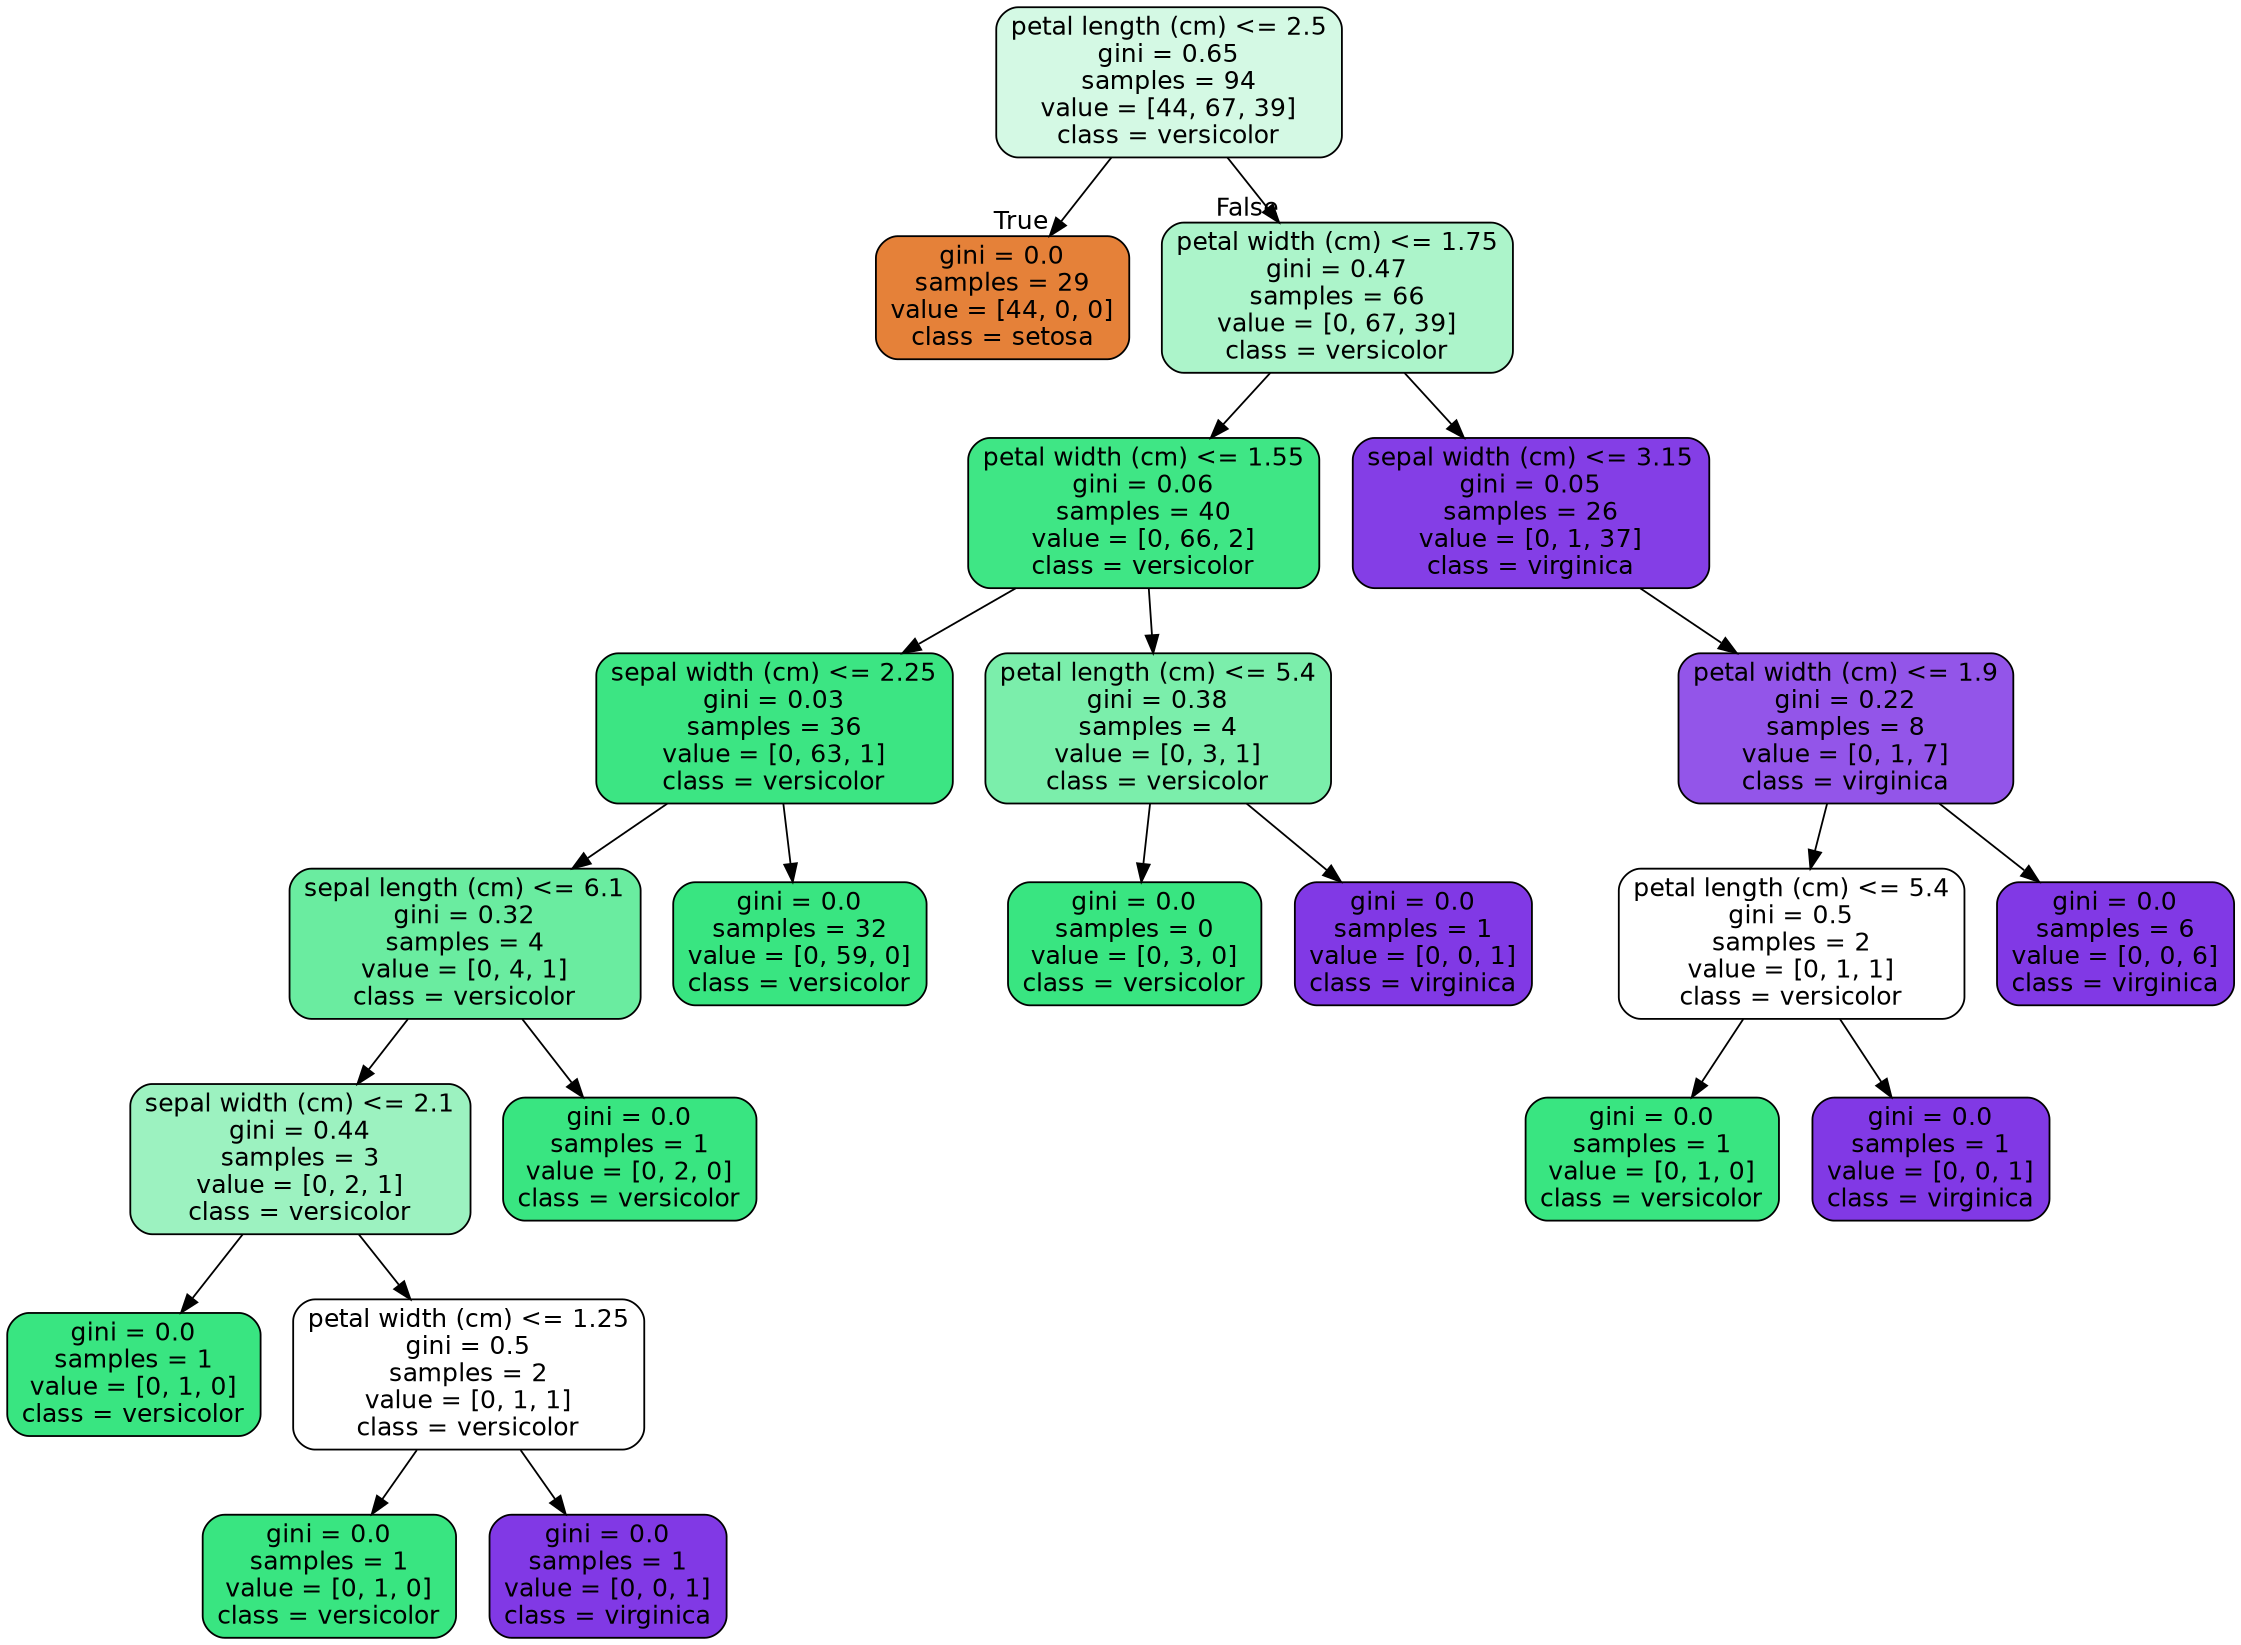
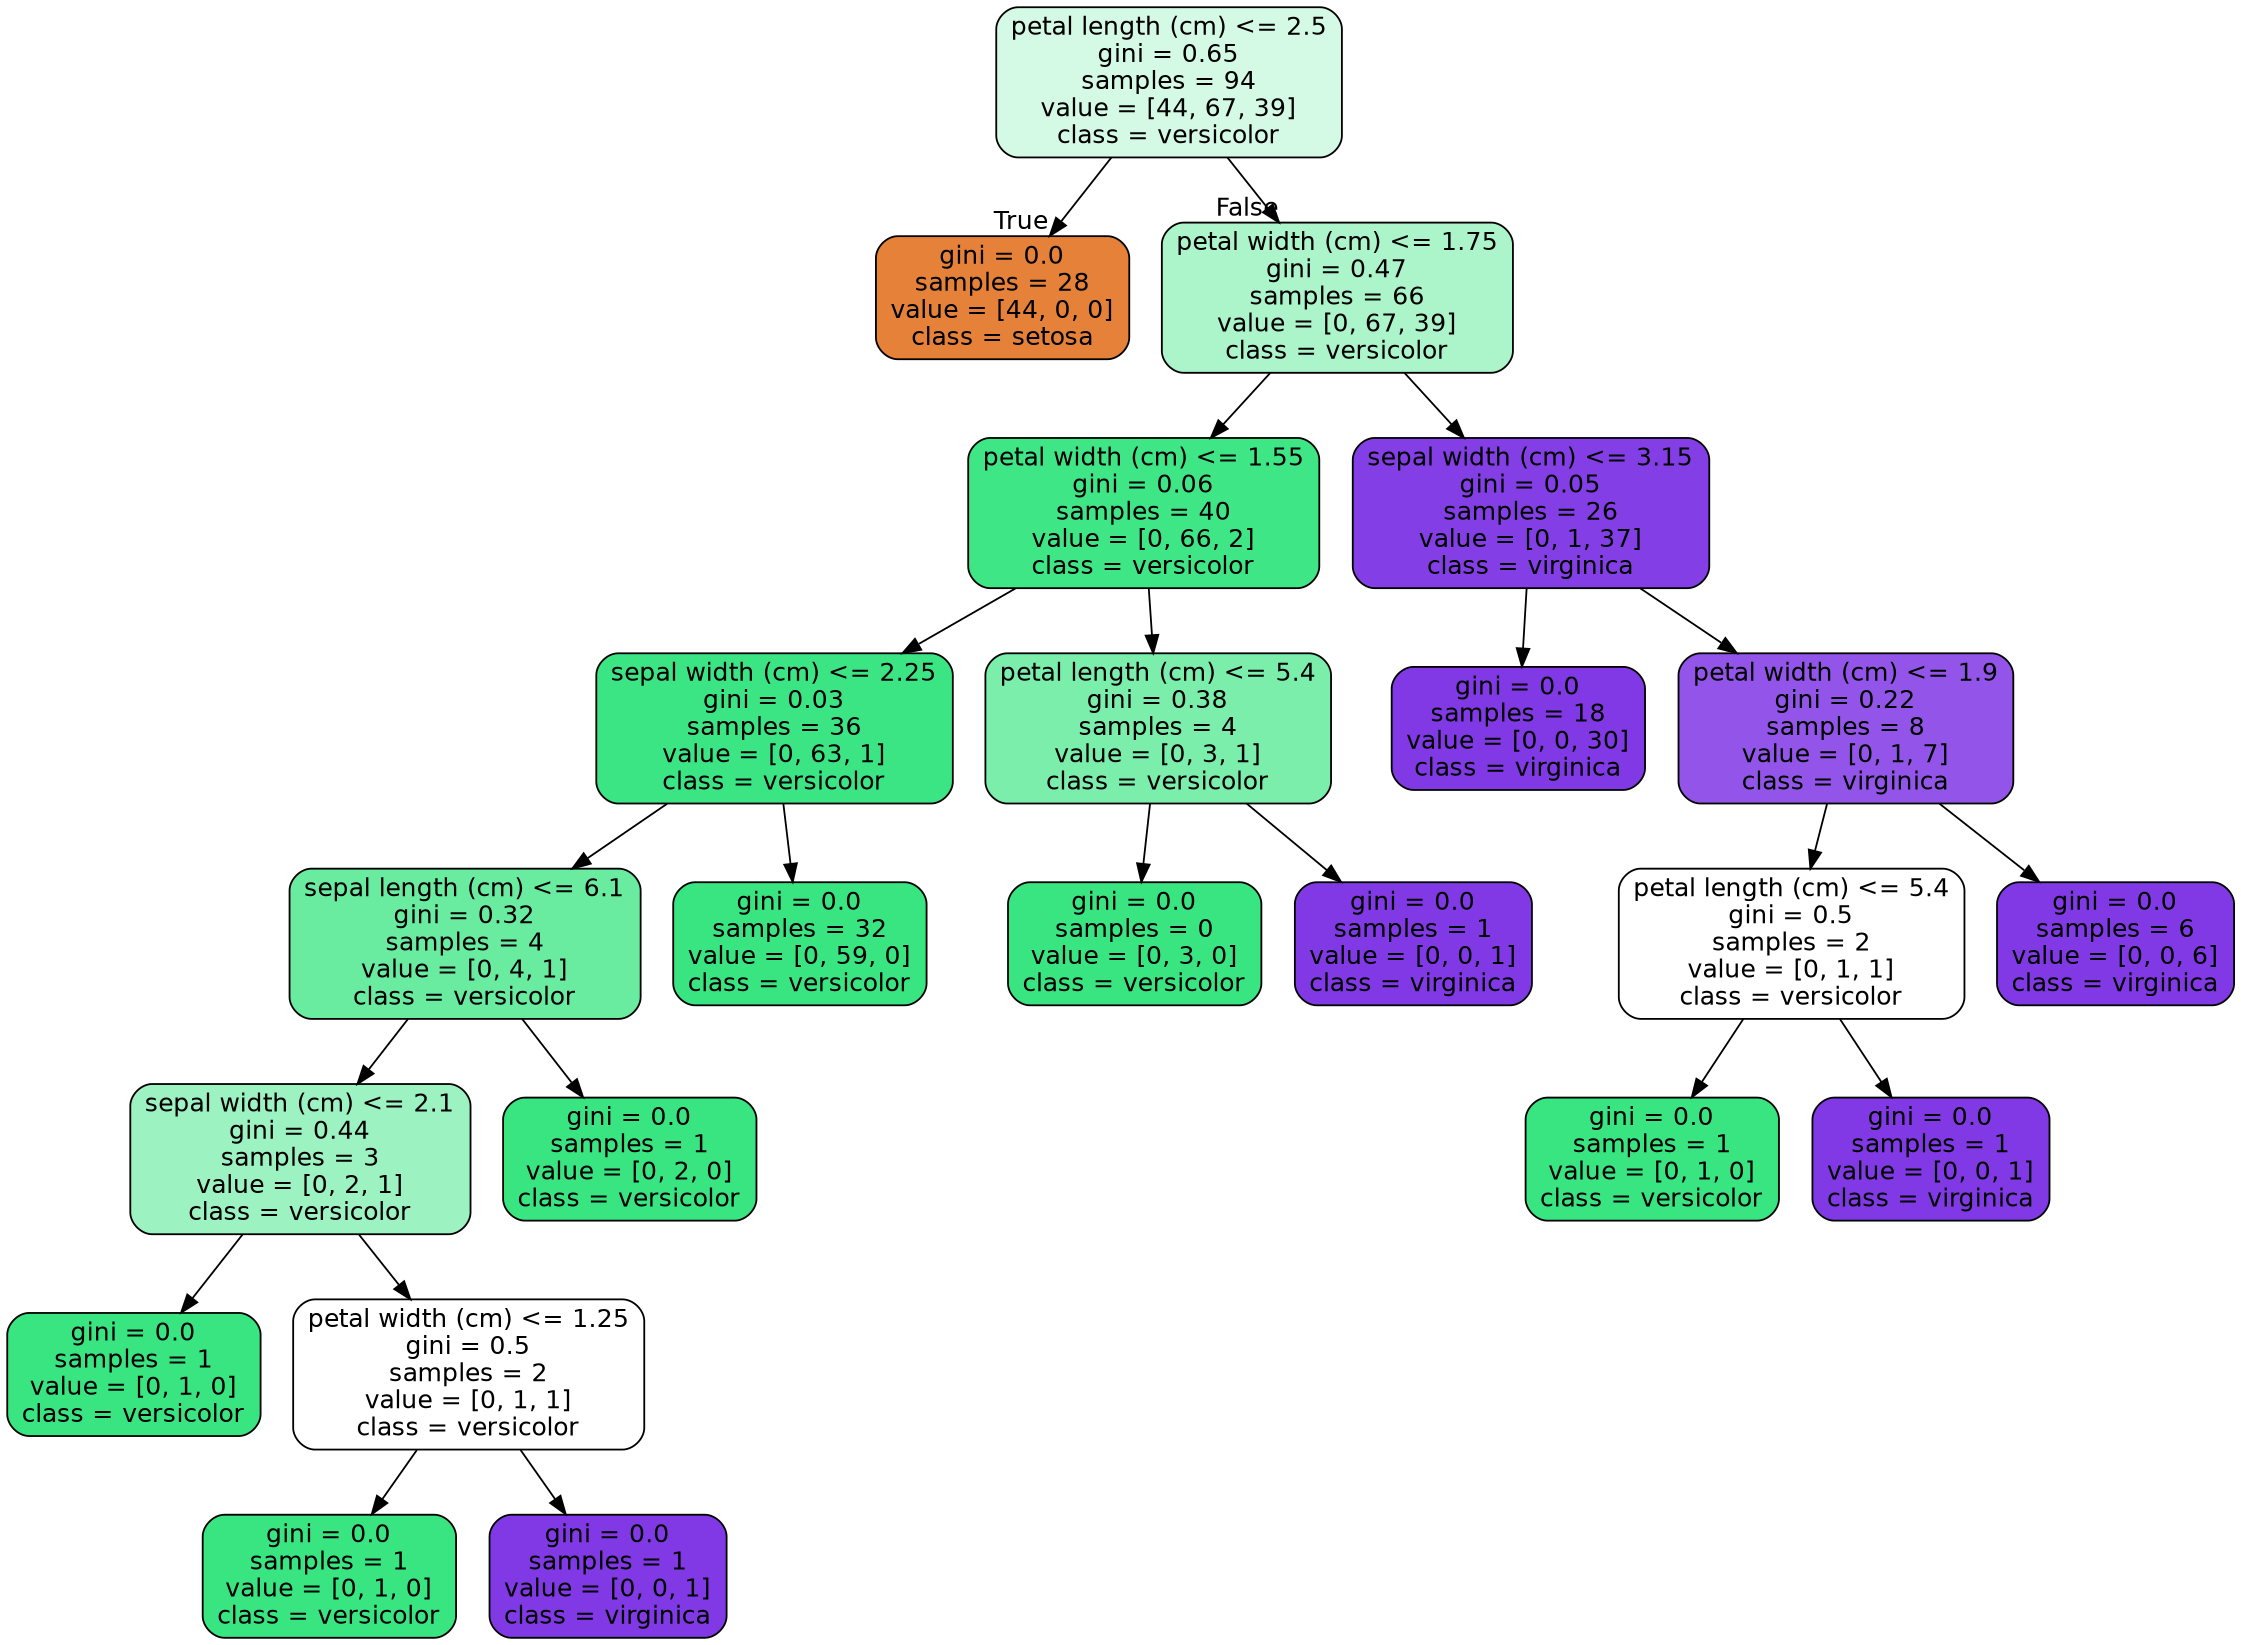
  digraph {
    node [color=black fillcolor="#39e581" fontname=helvetica shape=box style="filled, rounded"]
    edge [fontname=helvetica]
    n1 [fillcolor="#d4f9e4" label="petal length (cm) <= 2.5\ngini = 0.65\nsamples = 94\nvalue = [44, 67, 39]\nclass = versicolor"]
-   n2 [fillcolor="#e58139" label="gini = 0.0\nsamples = 29\nvalue = [44, 0, 0]\nclass = setosa"]
+   n2 [fillcolor="#e58139" label="gini = 0.0\nsamples = 28\nvalue = [44, 0, 0]\nclass = setosa"]
    n3 [fillcolor="#acf4ca" label="petal width (cm) <= 1.75\ngini = 0.47\nsamples = 66\nvalue = [0, 67, 39]\nclass = versicolor"]
    n4 [fillcolor="#3fe685" label="petal width (cm) <= 1.55\ngini = 0.06\nsamples = 40\nvalue = [0, 66, 2]\nclass = versicolor"]
    n5 [fillcolor="#843ee6" label="sepal width (cm) <= 3.15\ngini = 0.05\nsamples = 26\nvalue = [0, 1, 37]\nclass = virginica"]
    n6 [fillcolor="#3ce583" label="sepal width (cm) <= 2.25\ngini = 0.03\nsamples = 36\nvalue = [0, 63, 1]\nclass = versicolor"]
    n7 [fillcolor="#7beeab" label="petal length (cm) <= 5.4\ngini = 0.38\nsamples = 4\nvalue = [0, 3, 1]\nclass = versicolor"]
+   n8 [fillcolor="#8139e5" label="gini = 0.0\nsamples = 18\nvalue = [0, 0, 30]\nclass = virginica"]
    n9 [fillcolor="#9355e9" label="petal width (cm) <= 1.9\ngini = 0.22\nsamples = 8\nvalue = [0, 1, 7]\nclass = virginica"]
    n10 [fillcolor="#6aeca0" label="sepal length (cm) <= 6.1\ngini = 0.32\nsamples = 4\nvalue = [0, 4, 1]\nclass = versicolor"]
    n11 [label="gini = 0.0\nsamples = 32\nvalue = [0, 59, 0]\nclass = versicolor"]
    n12 [label="gini = 0.0\nsamples = 0\nvalue = [0, 3, 0]\nclass = versicolor"]
    n13 [fillcolor="#8139e5" label="gini = 0.0\nsamples = 1\nvalue = [0, 0, 1]\nclass = virginica"]
    n14 [fillcolor="#9cf2c0" label="sepal width (cm) <= 2.1\ngini = 0.44\nsamples = 3\nvalue = [0, 2, 1]\nclass = versicolor"]
    n15 [label="gini = 0.0\nsamples = 1\nvalue = [0, 2, 0]\nclass = versicolor"]
    n16 [label="gini = 0.0\nsamples = 1\nvalue = [0, 1, 0]\nclass = versicolor"]
    n17 [fillcolor="#ffffff" label="petal width (cm) <= 1.25\ngini = 0.5\nsamples = 2\nvalue = [0, 1, 1]\nclass = versicolor"]
    n18 [label="gini = 0.0\nsamples = 1\nvalue = [0, 1, 0]\nclass = versicolor"]
    n19 [fillcolor="#8139e5" label="gini = 0.0\nsamples = 1\nvalue = [0, 0, 1]\nclass = virginica"]
    n20 [fillcolor="#ffffff" label="petal length (cm) <= 5.4\ngini = 0.5\nsamples = 2\nvalue = [0, 1, 1]\nclass = versicolor"]
    n21 [fillcolor="#8139e5" label="gini = 0.0\nsamples = 6\nvalue = [0, 0, 6]\nclass = virginica"]
    n22 [label="gini = 0.0\nsamples = 1\nvalue = [0, 1, 0]\nclass = versicolor"]
    n23 [fillcolor="#8139e5" label="gini = 0.0\nsamples = 1\nvalue = [0, 0, 1]\nclass = virginica"]
    n1 -> n2 [headlabel=True labelangle=45 labeldistance=2.5]
    n1 -> n3 [headlabel=False labelangle=-45 labeldistance=2.5]
    n3 -> n4
    n3 -> n5
    n4 -> n6
    n4 -> n7
+   n5 -> n8
    n5 -> n9
    n6 -> n10
    n6 -> n11
    n7 -> n12
    n7 -> n13
    n9 -> n20
    n9 -> n21
    n10 -> n14
    n10 -> n15
    n14 -> n16
    n14 -> n17
    n17 -> n18
    n17 -> n19
    n20 -> n22
    n20 -> n23
  }
